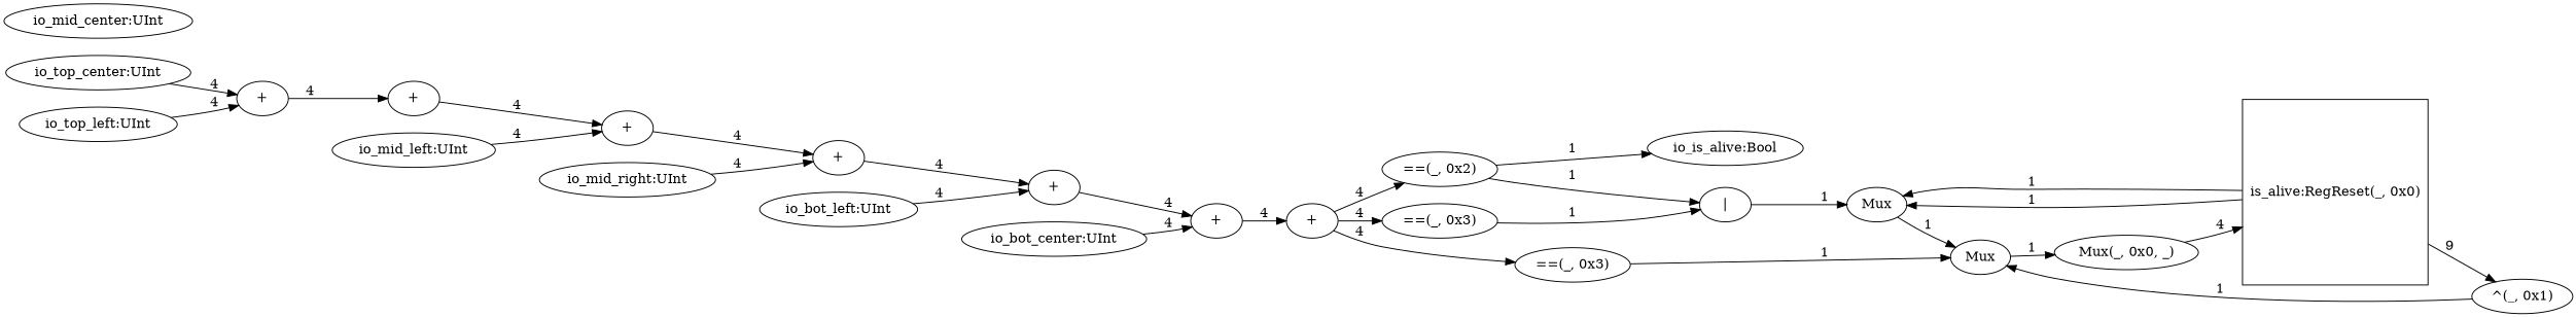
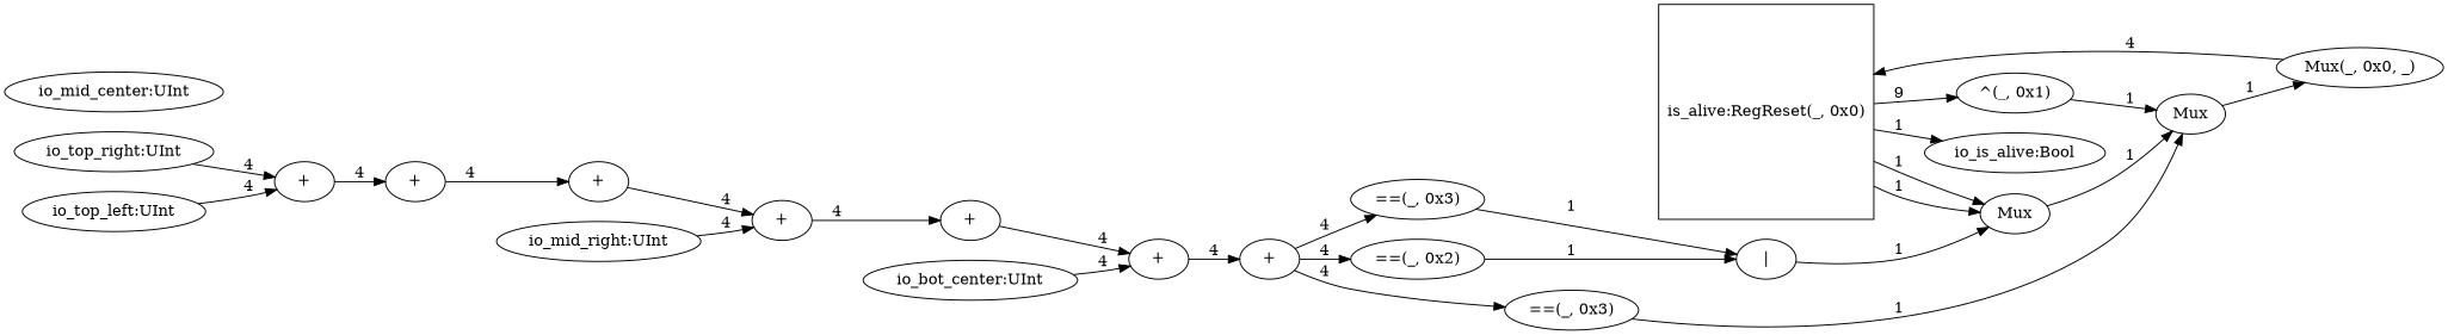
  digraph {
    rankdir=LR
    n1 [label="io_is_alive:Bool"]
    n2 [label="is_alive:RegReset(_, 0x0)" shape=square]
    n3 [label=Mux]
    n4 [label="^(_, 0x1)"]
    n5 [label=Mux]
    n6 [label="Mux(_, 0x0, _)"]
    n7 [label="|"]
    n8 [label="==(_, 0x3)"]
    n9 [label="+"]
    n10 [label="==(_, 0x2)"]
    n11 [label="==(_, 0x3)"]
    n12 [label="+"]
    n13 [label="+"]
    n14 [label="+"]
    n15 [label="+"]
    n16 [label="+"]
    n17 [label="+"]
    n18 [label="io_bot_center:UInt"]
-   n19 [label="io_bot_left:UInt"]
    n20 [label="io_mid_right:UInt"]
    n21 [label="io_mid_center:UInt"]
-   n22 [label="io_mid_left:UInt"]
-   n23 [label="io_top_center:UInt"]
+   n23 [label="io_top_right:UInt"]
    n24 [label="io_top_left:UInt"]
-   n10 -> n1 [label=1]
+   n2 -> n1 [label=1]
    n2 -> n3 [label=1]
    n2 -> n3 [label=1]
    n2 -> n4 [label=9]
    n3 -> n5 [label=1]
    n4 -> n5 [label=1]
    n5 -> n6 [label=1]
    n6 -> n2 [label=4]
    n7 -> n3 [label=1]
    n8 -> n7 [label=1]
    n9 -> n8 [label=4]
    n9 -> n10 [label=4]
    n9 -> n11 [label=4]
    n10 -> n7 [label=1]
    n11 -> n5 [label=1]
    n12 -> n9 [label=4]
    n13 -> n12 [label=4]
    n14 -> n13 [label=4]
    n15 -> n14 [label=4]
    n16 -> n15 [label=4]
    n17 -> n16 [label=4]
    n18 -> n12 [label=4]
-   n19 -> n13 [label=4]
    n20 -> n14 [label=4]
-   n22 -> n15 [label=4]
    n23 -> n17 [label=4]
    n24 -> n17 [label=4]
  }
